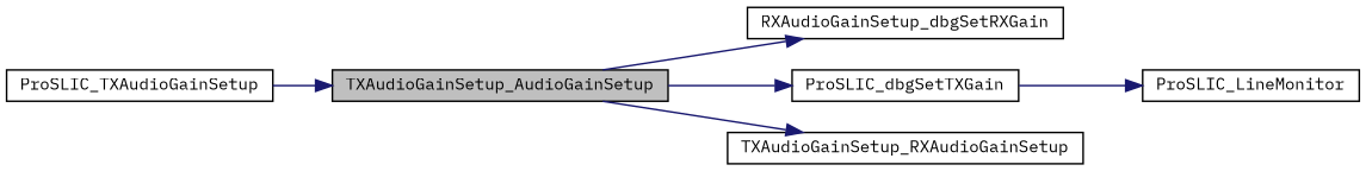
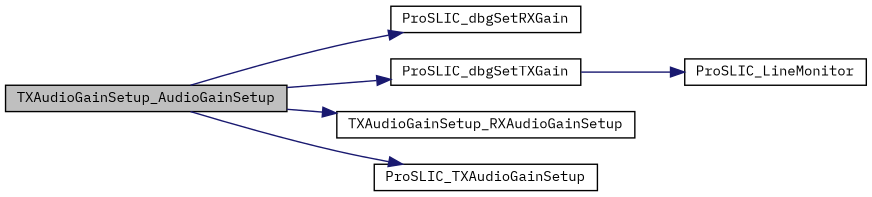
  digraph {
    fontname="IBM Plex Mono"
    rankdir=LR
    node [color=black fillcolor=white fontname="IBM Plex Mono" fontsize=10 shape=record style=filled]
    edge [color=midnightblue fontname="IBM Plex Mono" fontsize=10 labelfontname=Helvetica labelfontsize=10 style=solid]
    n1 [fillcolor=grey75 fontcolor=black height=0.2 label=TXAudioGainSetup_AudioGainSetup width=0.4]
-   n2 [height=0.2 label=RXAudioGainSetup_dbgSetRXGain width=0.4]
+   n2 [height=0.2 label=ProSLIC_dbgSetRXGain width=0.4]
    n3 [height=0.2 label=ProSLIC_dbgSetTXGain width=0.4]
    n4 [height=0.2 label=TXAudioGainSetup_RXAudioGainSetup width=0.4]
    n5 [height=0.2 label=ProSLIC_TXAudioGainSetup width=0.4]
    n6 [height=0.2 label=ProSLIC_LineMonitor width=0.4]
    n1 -> n2
    n1 -> n3
    n1 -> n4
-   n5 -> n1
+   n1 -> n5
    n3 -> n6
  }
